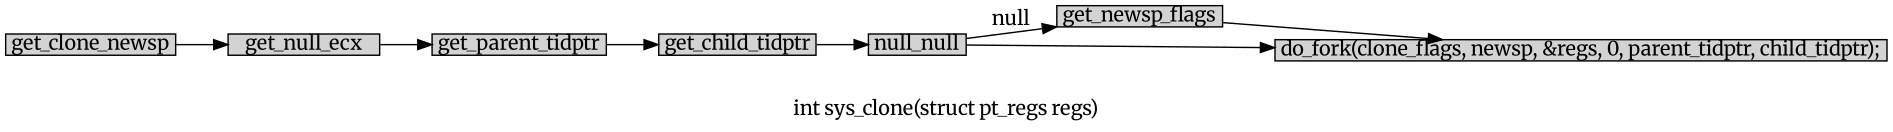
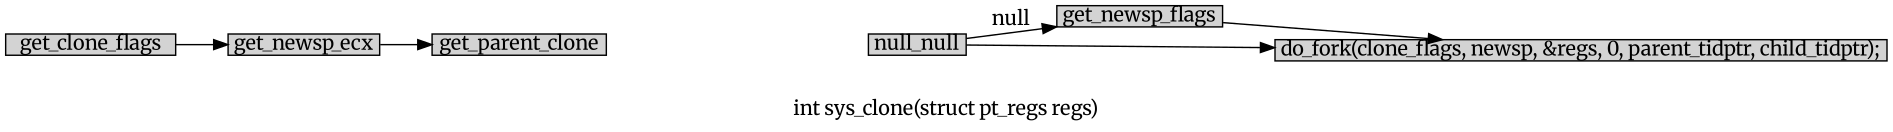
  digraph {
    fontname=Merriweather
    label="int sys_clone(struct pt_regs regs)"
    rankdir=LR
    node [fontname=Merriweather margin="0.05,0.005" shape=box style=filled]
    edge [fontname=Merriweather]
-   n1 [height=0.1 label=get_clone_newsp width=0.1]
-   n2 [height=0.1 label=get_null_ecx width=0.1]
-   n3 [height=0.1 label=get_parent_tidptr width=0.1]
-   n4 [height=0.1 label=get_child_tidptr width=0.1]
+   n1 [height=0.1 label=get_clone_flags width=0.1]
+   n2 [height=0.1 label=get_newsp_ecx width=0.1]
+   n3 [height=0.1 label=get_parent_clone width=0.1]
    n5 [height=0.1 label=null_null width=0.1]
    n6 [height=0.1 label=get_newsp_flags width=0.1]
    n7 [height=0.1 label="do_fork(clone_flags, newsp, &regs, 0, parent_tidptr, child_tidptr);" width=0.1]
    n1 -> n2
    n2 -> n3
-   n3 -> n4
-   n4 -> n5
    n5 -> n6 [label=null]
    n5 -> n7
    n6 -> n7
  }
